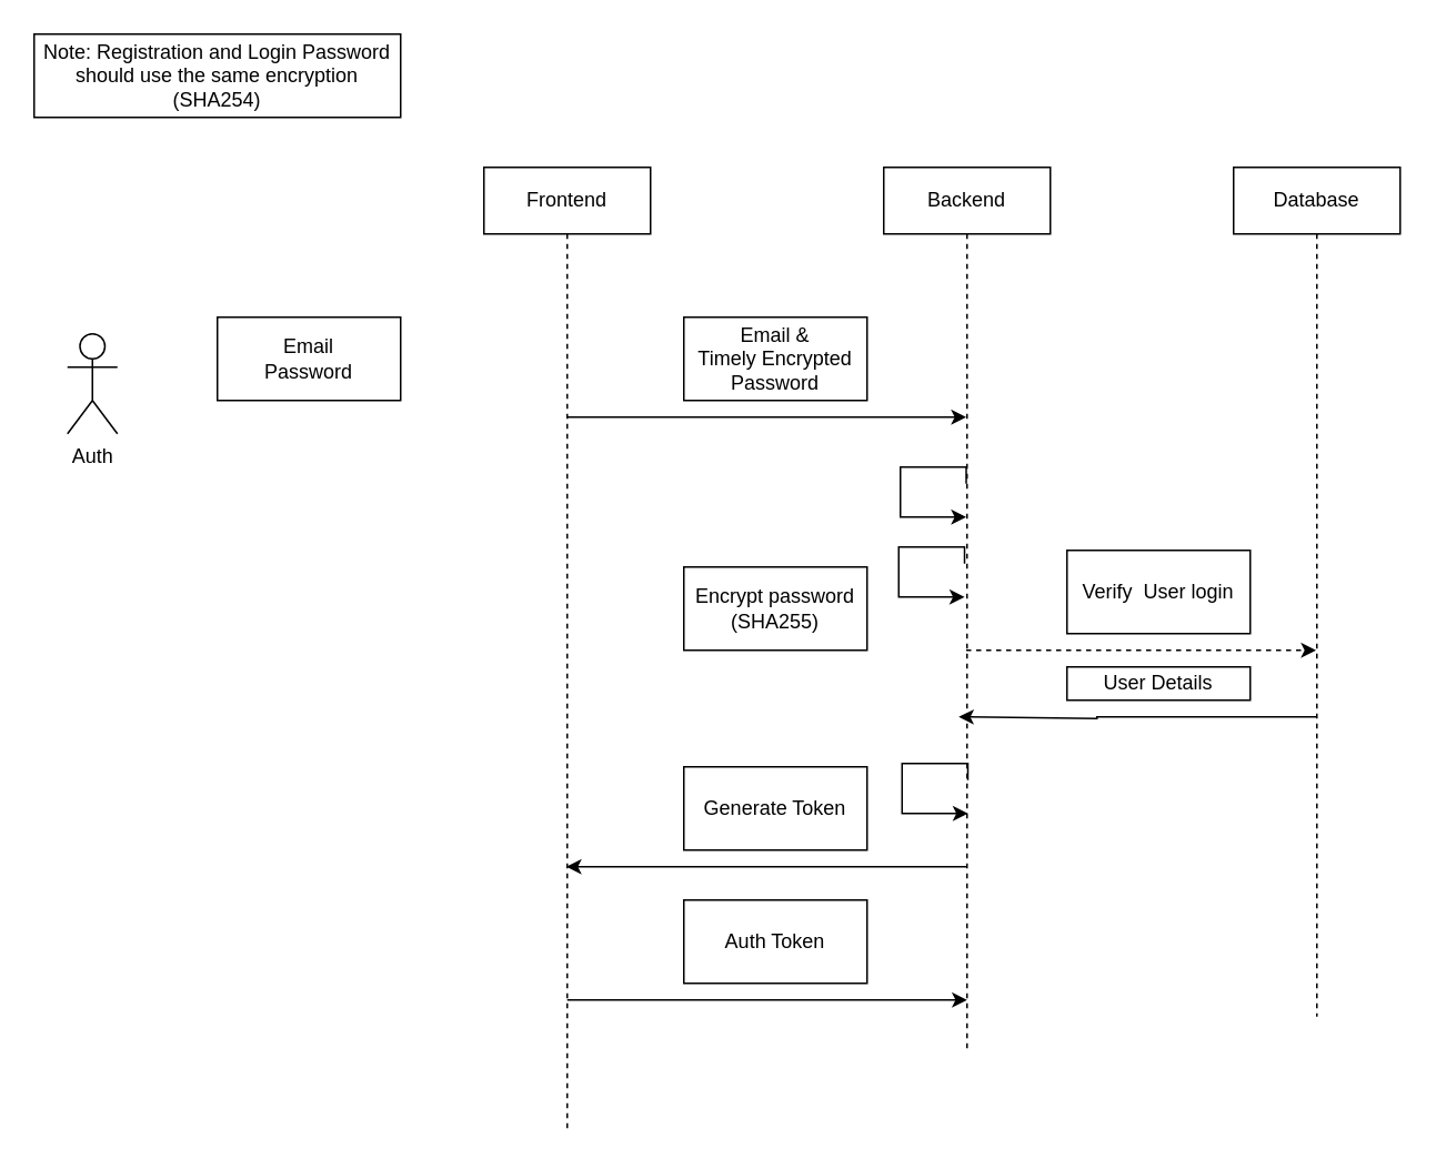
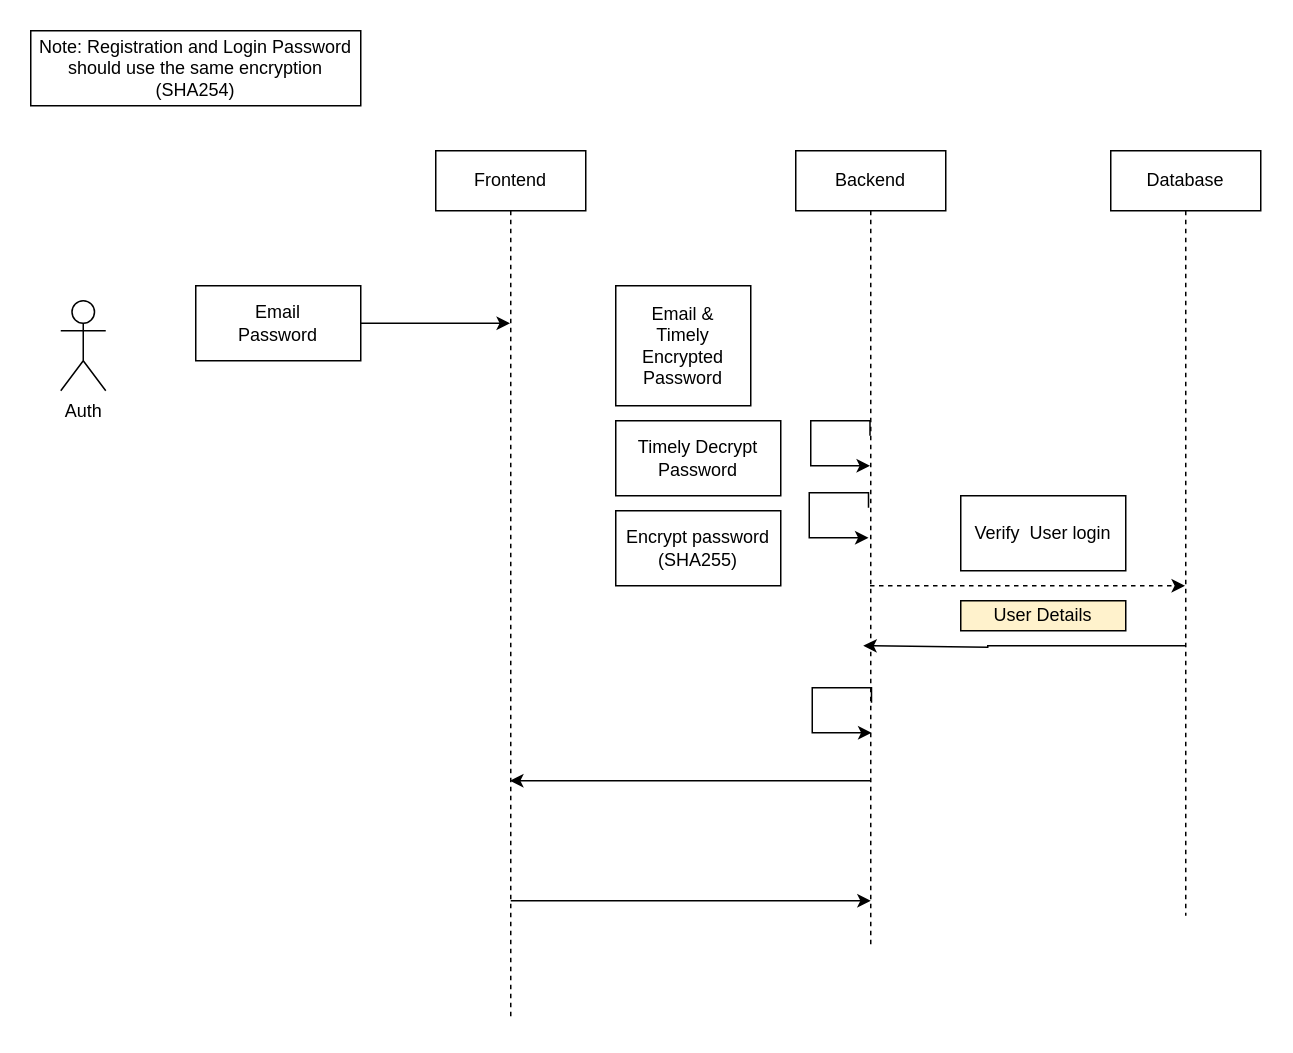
  <mxCell id="0" />
  <mxCell id="1" parent="0" />
- <mxCell id="2" style="edgeStyle=orthogonalEdgeStyle;rounded=0;orthogonalLoop=1;jettySize=auto;html=1;curved=0;" edge="1" parent="1" source="3" target="5"><mxGeometry relative="1" as="geometry"><Array as="points"><mxPoint x="520" y="250" /><mxPoint x="520" y="250" /></Array></mxGeometry></mxCell>
  <mxCell id="3" value="Frontend" style="shape=umlLifeline;perimeter=lifelinePerimeter;whiteSpace=wrap;html=1;container=1;dropTarget=0;collapsible=0;recursiveResize=0;outlineConnect=0;portConstraint=eastwest;newEdgeStyle={&quot;curved&quot;:0,&quot;rounded&quot;:0};" vertex="1" parent="1"><mxGeometry x="290" y="100" width="100" height="580" as="geometry" /></mxCell>
  <mxCell id="4" style="edgeStyle=orthogonalEdgeStyle;rounded=0;orthogonalLoop=1;jettySize=auto;html=1;curved=0;dashed=1;" edge="1" parent="1" source="5" target="6"><mxGeometry relative="1" as="geometry"><Array as="points"><mxPoint x="650" y="390" /><mxPoint x="650" y="390" /></Array></mxGeometry></mxCell>
  <mxCell id="5" value="Backend" style="shape=umlLifeline;perimeter=lifelinePerimeter;whiteSpace=wrap;html=1;container=1;dropTarget=0;collapsible=0;recursiveResize=0;outlineConnect=0;portConstraint=eastwest;newEdgeStyle={&quot;curved&quot;:0,&quot;rounded&quot;:0};" vertex="1" parent="1"><mxGeometry x="530" y="100" width="100" height="530" as="geometry" /></mxCell>
  <mxCell id="6" value="Database" style="shape=umlLifeline;perimeter=lifelinePerimeter;whiteSpace=wrap;html=1;container=1;dropTarget=0;collapsible=0;recursiveResize=0;outlineConnect=0;portConstraint=eastwest;newEdgeStyle={&quot;curved&quot;:0,&quot;rounded&quot;:0};" vertex="1" parent="1"><mxGeometry x="740" y="100" width="100" height="510" as="geometry" /></mxCell>
  <mxCell id="7" value="Auth" style="shape=umlActor;verticalLabelPosition=bottom;verticalAlign=top;html=1;" vertex="1" parent="1"><mxGeometry x="40" y="200" width="30" height="60" as="geometry" /></mxCell>
+ <mxCell id="8" style="rounded=0;orthogonalLoop=1;jettySize=auto;html=1;" edge="1" parent="1" source="9" target="3"><mxGeometry relative="1" as="geometry" /></mxCell>
  <mxCell id="9" value="Email&lt;br&gt;Password" style="html=1;whiteSpace=wrap;" vertex="1" parent="1"><mxGeometry x="130" y="190" width="110" height="50" as="geometry" /></mxCell>
- <mxCell id="10" value="Email &amp;amp;&lt;br&gt;Timely Encrypted&lt;br&gt;Password" style="html=1;whiteSpace=wrap;" vertex="1" parent="1"><mxGeometry x="410" y="190" width="110" height="50" as="geometry" /></mxCell>
+ <mxCell id="10" value="Email &amp;amp;&lt;br&gt;Timely Encrypted&lt;br&gt;Password" style="html=1;whiteSpace=wrap;" vertex="1" parent="1"><mxGeometry x="410" y="190" width="90" height="80" as="geometry" /></mxCell>
  <mxCell id="11" style="edgeStyle=orthogonalEdgeStyle;rounded=0;orthogonalLoop=1;jettySize=auto;html=1;curved=0;" edge="1" parent="1"><mxGeometry relative="1" as="geometry"><mxPoint x="579.5" y="290" as="sourcePoint" /><mxPoint x="579.5" y="310" as="targetPoint" /><Array as="points"><mxPoint x="540" y="280" /></Array></mxGeometry></mxCell>
+ <mxCell id="12" value="Timely Decrypt Password" style="html=1;whiteSpace=wrap;" vertex="1" parent="1"><mxGeometry x="410" y="280" width="110" height="50" as="geometry" /></mxCell>
  <mxCell id="13" style="edgeStyle=orthogonalEdgeStyle;rounded=0;orthogonalLoop=1;jettySize=auto;html=1;curved=0;" edge="1" parent="1"><mxGeometry relative="1" as="geometry"><mxPoint x="578.5" y="338" as="sourcePoint" /><mxPoint x="578.5" y="358" as="targetPoint" /><Array as="points"><mxPoint x="539" y="328" /></Array></mxGeometry></mxCell>
  <mxCell id="14" value="Encrypt password&lt;br&gt;(SHA255)" style="html=1;whiteSpace=wrap;" vertex="1" parent="1"><mxGeometry x="410" y="340" width="110" height="50" as="geometry" /></mxCell>
  <mxCell id="15" value="Verify&amp;nbsp; User login" style="html=1;whiteSpace=wrap;" vertex="1" parent="1"><mxGeometry x="640" y="330" width="110" height="50" as="geometry" /></mxCell>
  <mxCell id="16" style="edgeStyle=orthogonalEdgeStyle;rounded=0;orthogonalLoop=1;jettySize=auto;html=1;curved=0;" edge="1" parent="1"><mxGeometry relative="1" as="geometry"><mxPoint x="579.5" y="520" as="sourcePoint" /><mxPoint x="339.5" y="520" as="targetPoint" /><Array as="points"><mxPoint x="510" y="520" /><mxPoint x="510" y="520" /></Array></mxGeometry></mxCell>
  <mxCell id="17" style="edgeStyle=orthogonalEdgeStyle;rounded=0;orthogonalLoop=1;jettySize=auto;html=1;curved=0;" edge="1" parent="1" source="6"><mxGeometry relative="1" as="geometry"><mxPoint x="780" y="430" as="sourcePoint" /><mxPoint x="575" y="430" as="targetPoint" /><Array as="points"><mxPoint x="658" y="430" /><mxPoint x="658" y="431" /></Array></mxGeometry></mxCell>
- <mxCell id="18" value="User Details" style="html=1;whiteSpace=wrap;" vertex="1" parent="1"><mxGeometry x="640" y="400" width="110" height="20" as="geometry" /></mxCell>
+ <mxCell id="18" value="User Details" style="html=1;whiteSpace=wrap;fillColor=#fff2cc;" vertex="1" parent="1"><mxGeometry x="640" y="400" width="110" height="20" as="geometry" /></mxCell>
  <mxCell id="19" style="edgeStyle=orthogonalEdgeStyle;rounded=0;orthogonalLoop=1;jettySize=auto;html=1;curved=0;" edge="1" parent="1"><mxGeometry relative="1" as="geometry"><mxPoint x="580.5" y="468" as="sourcePoint" /><mxPoint x="580.5" y="488" as="targetPoint" /><Array as="points"><mxPoint x="541" y="458" /></Array></mxGeometry></mxCell>
- <mxCell id="20" value="Generate Token" style="html=1;whiteSpace=wrap;" vertex="1" parent="1"><mxGeometry x="410" y="460" width="110" height="50" as="geometry" /></mxCell>
  <mxCell id="21" value="Note: Registration and Login Password should use the same encryption (SHA254)" style="html=1;whiteSpace=wrap;" vertex="1" parent="1"><mxGeometry x="20" y="20" width="220" height="50" as="geometry" /></mxCell>
  <mxCell id="22" style="edgeStyle=orthogonalEdgeStyle;rounded=0;orthogonalLoop=1;jettySize=auto;html=1;curved=0;" edge="1" parent="1"><mxGeometry relative="1" as="geometry"><mxPoint x="340" y="600" as="sourcePoint" /><mxPoint x="580" y="600" as="targetPoint" /><Array as="points"><mxPoint x="520" y="600" /><mxPoint x="520" y="600" /></Array></mxGeometry></mxCell>
- <mxCell id="23" value="Auth Token" style="html=1;whiteSpace=wrap;" vertex="1" parent="1"><mxGeometry x="410" y="540" width="110" height="50" as="geometry" /></mxCell>
